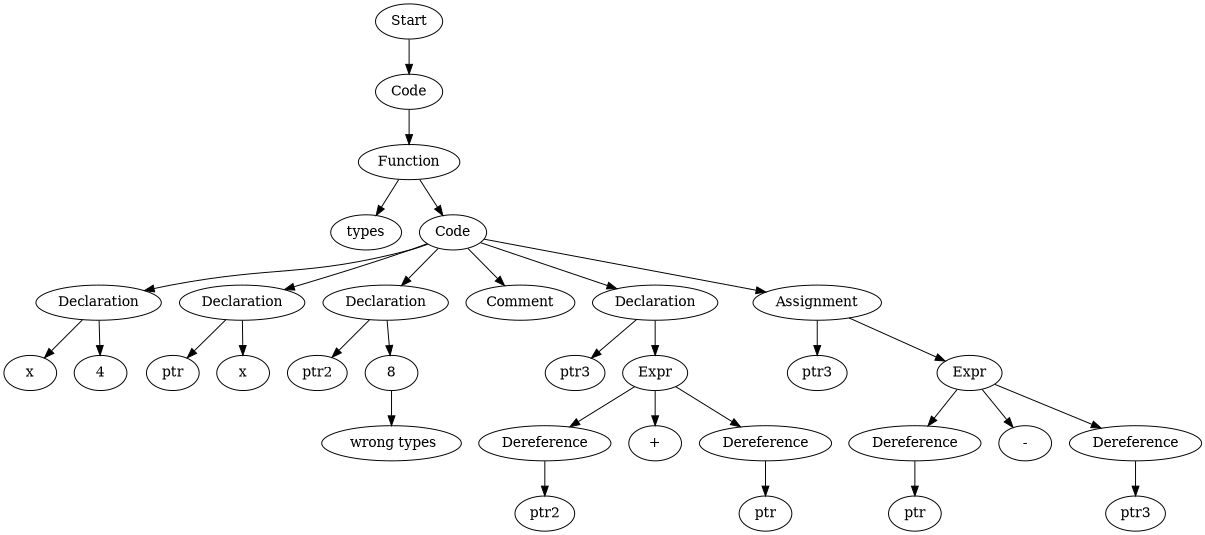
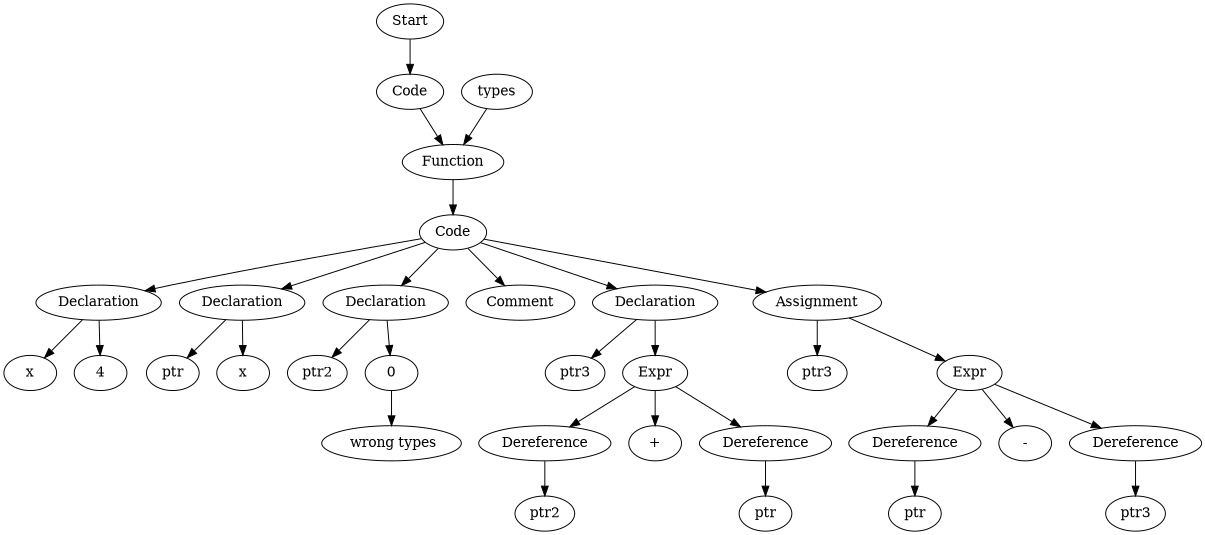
  digraph {
    n1 [label=Start]
    n2 [label=Code]
    n3 [label=Function]
    n4 [label=types]
    n5 [label=Code]
    n6 [label=Declaration]
    n7 [label=Declaration]
    n8 [label=Declaration]
    n9 [label=Comment]
    n10 [label=Declaration]
    n11 [label=Assignment]
    n12 [label=x]
    n13 [label=4]
    n14 [label=ptr]
    n15 [label=x]
    n16 [label=ptr2]
-   n17 [label=8]
+   n17 [label=0]
    n18 [label=ptr3]
    n19 [label=Expr]
    n20 [label=ptr3]
    n21 [label=Expr]
    n22 [label=" wrong types"]
    n23 [label=Dereference]
    n24 [label="+"]
    n25 [label=Dereference]
    n26 [label=Dereference]
    n27 [label="-"]
    n28 [label=Dereference]
    n29 [label=ptr2]
    n30 [label=ptr]
    n31 [label=ptr]
    n32 [label=ptr3]
    n1 -> n2
    n2 -> n3
-   n3 -> n4
+   n4 -> n3
    n3 -> n5
    n5 -> n6
    n5 -> n7
    n5 -> n8
    n5 -> n9
    n5 -> n10
    n5 -> n11
    n6 -> n12
    n6 -> n13
    n7 -> n14
    n7 -> n15
    n8 -> n16
    n8 -> n17
    n10 -> n18
    n10 -> n19
    n11 -> n20
    n11 -> n21
    n17 -> n22
    n19 -> n23
    n19 -> n24
    n19 -> n25
    n21 -> n26
    n21 -> n27
    n21 -> n28
    n23 -> n29
    n25 -> n30
    n26 -> n31
    n28 -> n32
  }
